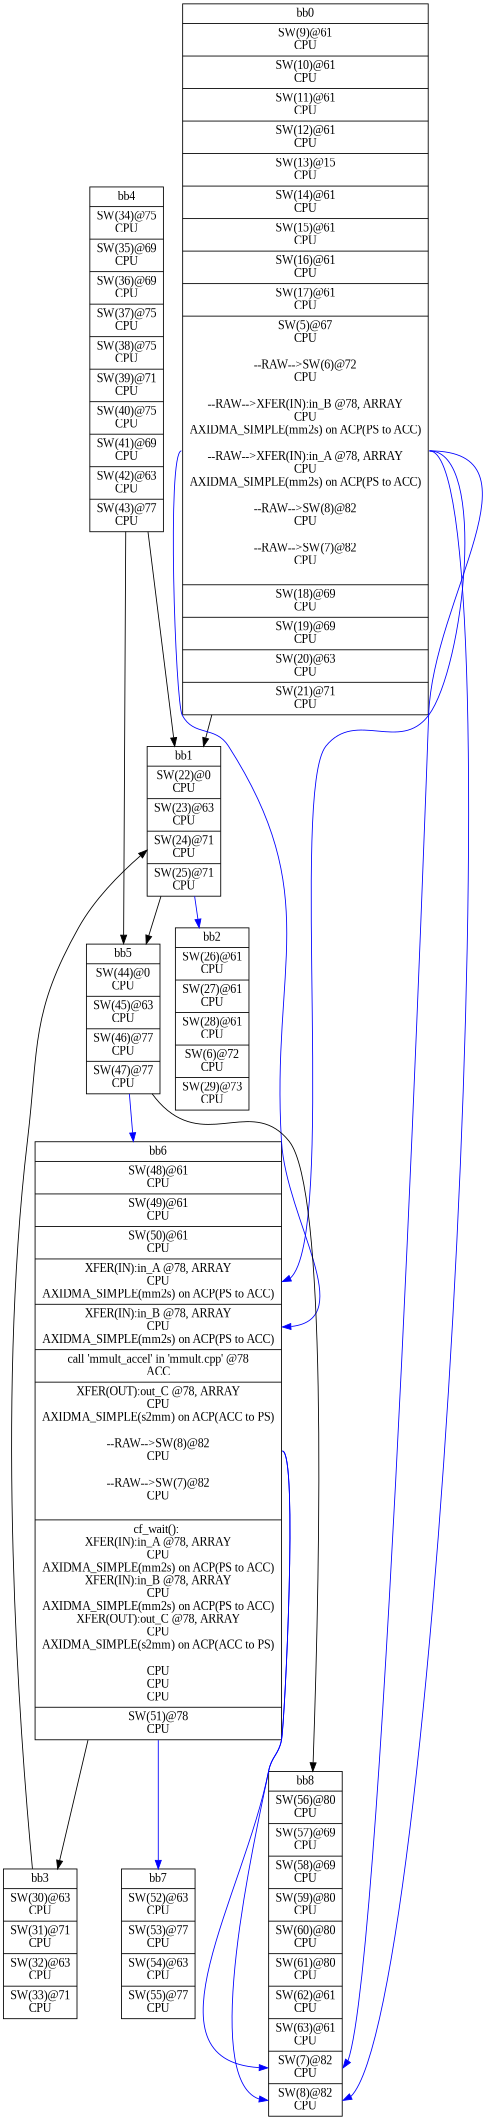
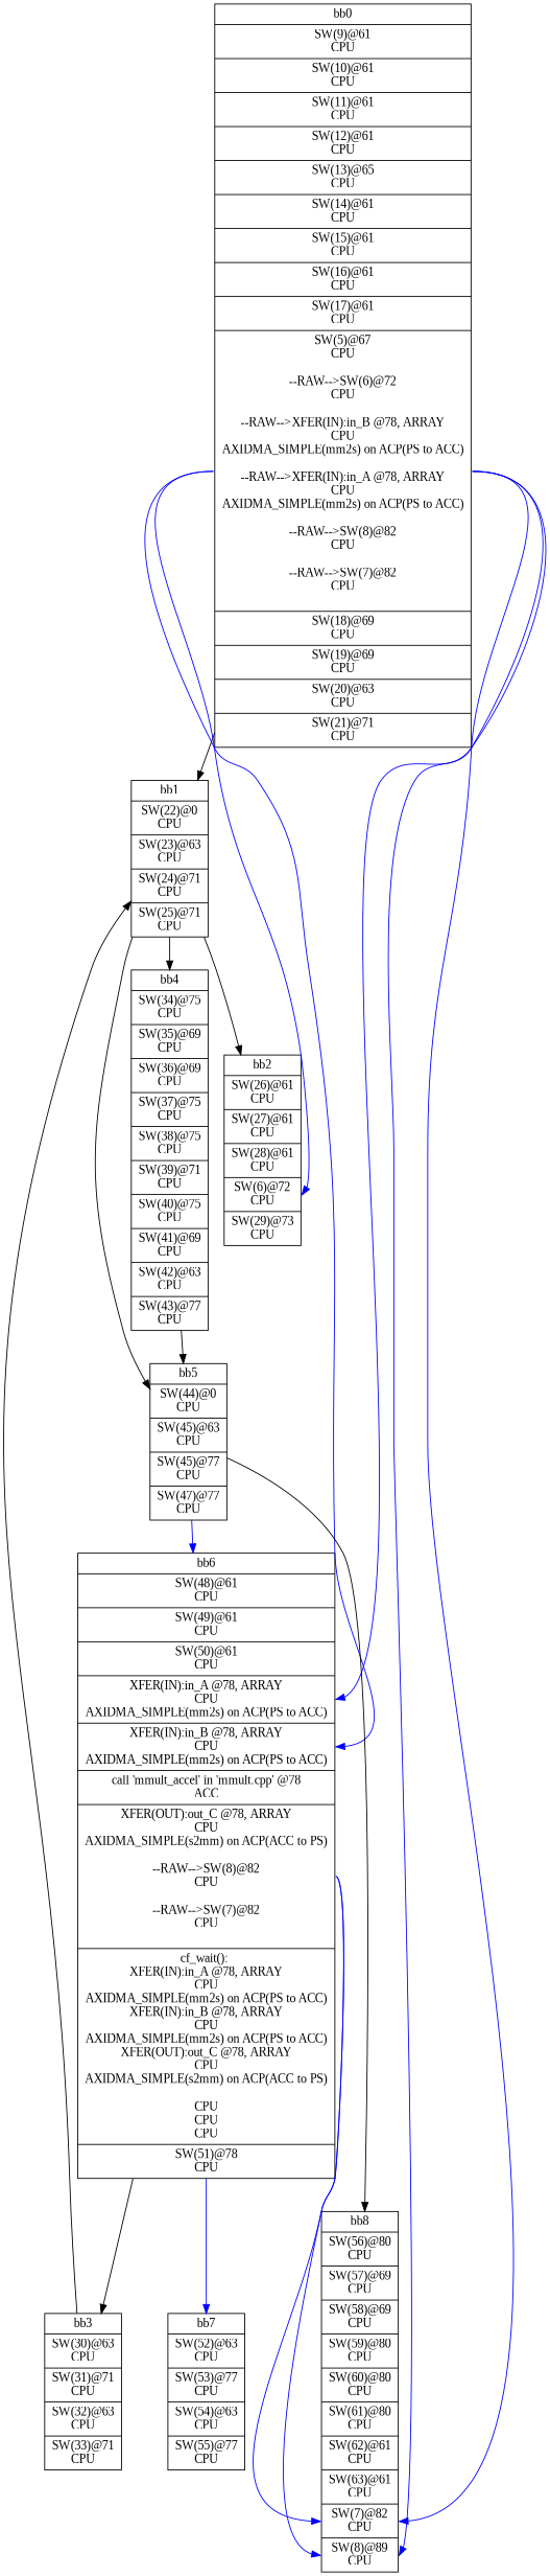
  digraph {
    fontname="Liberation Serif"
    node [fontname="Liberation Serif" shape=record]
    edge [fontname="Liberation Serif" color=blue]
-   n1 [label="{bb0|<x0x22d49d0>SW(9)@61\nCPU\n|<x0x22d57a0>SW(10)@61\nCPU\n|<x0x22d59d0>SW(11)@61\nCPU\n|<x0x22d5bd0>SW(12)@61\nCPU\n|<x0x22d5df0>SW(13)@15\nCPU\n|<x0x22dc760>SW(14)@61\nCPU\n|<x0x22dc970>SW(15)@61\nCPU\n|<x0x22dcb80>SW(16)@61\nCPU\n|<x0x22dcd90>SW(17)@61\nCPU\n|<x0x22d8a20>SW(5)@67\nCPU\n\n--RAW--\>SW(6)@72\nCPU\n\n--RAW--\>XFER(IN):in_B @78, ARRAY\nCPU\nAXIDMA_SIMPLE(mm2s) on ACP(PS to ACC)\n\n--RAW--\>XFER(IN):in_A @78, ARRAY\nCPU\nAXIDMA_SIMPLE(mm2s) on ACP(PS to ACC)\n\n--RAW--\>SW(8)@82\nCPU\n\n--RAW--\>SW(7)@82\nCPU\n\n|<x0x22dcfc0>SW(18)@69\nCPU\n|<x0x22dd1b0>SW(19)@69\nCPU\n|<x0x22dd3c0>SW(20)@63\nCPU\n|<x0x22dd5d0>SW(21)@71\nCPU\n}"]
+   n1 [label="{bb0|<x0x22d49d0>SW(9)@61\nCPU\n|<x0x22d57a0>SW(10)@61\nCPU\n|<x0x22d59d0>SW(11)@61\nCPU\n|<x0x22d5bd0>SW(12)@61\nCPU\n|<x0x22d5df0>SW(13)@65\nCPU\n|<x0x22dc760>SW(14)@61\nCPU\n|<x0x22dc970>SW(15)@61\nCPU\n|<x0x22dcb80>SW(16)@61\nCPU\n|<x0x22dcd90>SW(17)@61\nCPU\n|<x0x22d8a20>SW(5)@67\nCPU\n\n--RAW--\>SW(6)@72\nCPU\n\n--RAW--\>XFER(IN):in_B @78, ARRAY\nCPU\nAXIDMA_SIMPLE(mm2s) on ACP(PS to ACC)\n\n--RAW--\>XFER(IN):in_A @78, ARRAY\nCPU\nAXIDMA_SIMPLE(mm2s) on ACP(PS to ACC)\n\n--RAW--\>SW(8)@82\nCPU\n\n--RAW--\>SW(7)@82\nCPU\n\n|<x0x22dcfc0>SW(18)@69\nCPU\n|<x0x22dd1b0>SW(19)@69\nCPU\n|<x0x22dd3c0>SW(20)@63\nCPU\n|<x0x22dd5d0>SW(21)@71\nCPU\n}"]
    n2 [label="{bb1|<x0x22dd910>SW(22)@0\nCPU\n|<x0x22ddac0>SW(23)@63\nCPU\n|<x0x22ddcd0>SW(24)@71\nCPU\n|<x0x22ddec0>SW(25)@71\nCPU\n}"]
    n3 [label="{bb2|<x0x22dd830>SW(26)@61\nCPU\n|<x0x22de450>SW(27)@61\nCPU\n|<x0x22de660>SW(28)@61\nCPU\n|<x0x22db920>SW(6)@72\nCPU\n|<x0x22de890>SW(29)@73\nCPU\n}"]
    n4 [label="{bb6|<x0x22e13b0>SW(48)@61\nCPU\n|<x0x22e1600>SW(49)@61\nCPU\n|<x0x22e1810>SW(50)@61\nCPU\n|<x0x22e3e80>XFER(IN):in_A @78, ARRAY\nCPU\nAXIDMA_SIMPLE(mm2s) on ACP(PS to ACC)\n|<x0x22e3f40>XFER(IN):in_B @78, ARRAY\nCPU\nAXIDMA_SIMPLE(mm2s) on ACP(PS to ACC)\n|<x0x22cfb00>call 'mmult_accel' in 'mmult.cpp' @78\nACC\n|<x0x22e4020>XFER(OUT):out_C @78, ARRAY\nCPU\nAXIDMA_SIMPLE(s2mm) on ACP(ACC to PS)\n\n--RAW--\>SW(8)@82\nCPU\n\n--RAW--\>SW(7)@82\nCPU\n\n|<x0x22da540>cf_wait(): \nXFER(IN):in_A @78, ARRAY\nCPU\nAXIDMA_SIMPLE(mm2s) on ACP(PS to ACC)\nXFER(IN):in_B @78, ARRAY\nCPU\nAXIDMA_SIMPLE(mm2s) on ACP(PS to ACC)\nXFER(OUT):out_C @78, ARRAY\nCPU\nAXIDMA_SIMPLE(s2mm) on ACP(ACC to PS)\n\nCPU\nCPU\nCPU\n|<x0x22e1a40>SW(51)@78\nCPU\n}"]
-   n5 [label="{bb8|<x0x22df4a0>SW(56)@80\nCPU\n|<x0x22e29f0>SW(57)@69\nCPU\n|<x0x22e2c10>SW(58)@69\nCPU\n|<x0x22e2e20>SW(59)@80\nCPU\n|<x0x22e3010>SW(60)@80\nCPU\n|<x0x22e3200>SW(61)@80\nCPU\n|<x0x22e3450>SW(62)@61\nCPU\n|<x0x22e3660>SW(63)@61\nCPU\n|<x0x22d3e20>SW(7)@82\nCPU\n|<x0x22d6250>SW(8)@82\nCPU\n}"]
+   n5 [label="{bb8|<x0x22df4a0>SW(56)@80\nCPU\n|<x0x22e29f0>SW(57)@69\nCPU\n|<x0x22e2c10>SW(58)@69\nCPU\n|<x0x22e2e20>SW(59)@80\nCPU\n|<x0x22e3010>SW(60)@80\nCPU\n|<x0x22e3200>SW(61)@80\nCPU\n|<x0x22e3450>SW(62)@61\nCPU\n|<x0x22e3660>SW(63)@61\nCPU\n|<x0x22d3e20>SW(7)@82\nCPU\n|<x0x22d6250>SW(8)@89\nCPU\n}"]
    n6 [label="{bb4|<x0x22df570>SW(34)@75\nCPU\n|<x0x22df780>SW(35)@69\nCPU\n|<x0x22df990>SW(36)@69\nCPU\n|<x0x22dfba0>SW(37)@75\nCPU\n|<x0x22dfd80>SW(38)@75\nCPU\n|<x0x22dff70>SW(39)@71\nCPU\n|<x0x22e01c0>SW(40)@75\nCPU\n|<x0x22e03b0>SW(41)@69\nCPU\n|<x0x22e05c0>SW(42)@63\nCPU\n|<x0x22e07d0>SW(43)@77\nCPU\n}"]
-   n7 [label="{bb5|<x0x22e0ab0>SW(44)@0\nCPU\n|<x0x22e0ca0>SW(45)@63\nCPU\n|<x0x22e0eb0>SW(46)@77\nCPU\n|<x0x22e10c0>SW(47)@77\nCPU\n}"]
+   n7 [label="{bb5|<x0x22e0ab0>SW(44)@0\nCPU\n|<x0x22e0ca0>SW(45)@63\nCPU\n|<x0x22e0eb0>SW(45)@77\nCPU\n|<x0x22e10c0>SW(47)@77\nCPU\n}"]
    n8 [label="{bb3|<x0x22deb70>SW(30)@63\nCPU\n|<x0x22dedc0>SW(31)@71\nCPU\n|<x0x22defb0>SW(32)@63\nCPU\n|<x0x22df1c0>SW(33)@71\nCPU\n}"]
    n9 [label="{bb7|<x0x22e1d20>SW(52)@63\nCPU\n|<x0x22e1f70>SW(53)@77\nCPU\n|<x0x22e2160>SW(54)@63\nCPU\n|<x0x22e2370>SW(55)@77\nCPU\n}"]
    n1 -> n2 [color=""]
+   n1 -> n3 [headport=x0x22db920 tailport=x0x22d8a20]
    n1 -> n4 [headport=x0x22e3f40 tailport=x0x22d8a20]
    n1 -> n4 [headport=x0x22e3e80 tailport=x0x22d8a20]
    n1 -> n5 [headport=x0x22d6250 tailport=x0x22d8a20]
    n1 -> n5 [headport=x0x22d3e20 tailport=x0x22d8a20]
-   n2 -> n3
-   n6 -> n2 [color=""]
+   n2 -> n3 [color=""]
+   n2 -> n6 [color=""]
    n2 -> n7 [color=""]
    n4 -> n5 [headport=x0x22d6250 tailport=x0x22e4020]
    n4 -> n5 [headport=x0x22d3e20 tailport=x0x22e4020]
    n4 -> n8 [color=""]
    n4 -> n9
    n6 -> n7 [color=""]
    n7 -> n4
    n7 -> n5 [color=""]
    n8 -> n2 [color=""]
  }
